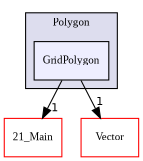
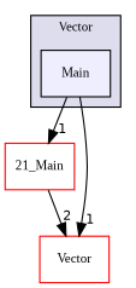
  digraph {
    compound=true
    fontname="Liberation Serif"
    node [fillcolor=white fontname="Liberation Serif" fontsize=10 shape=box style=filled color=red]
    edge [fontname="Liberation Serif" headlabel=1 labeldistance=1.5 labelfontname=Helvetica labelfontsize=10]
-   n1 [fillcolor="#eeeeff" label=GridPolygon pencolor=black color=""]
+   n1 [fillcolor="#eeeeff" label=Main pencolor=black color=""]
    n2 [label="21_Main"]
    n3 [label=Vector]
    subgraph cluster_1 {
      bgcolor="#ddddee"
      fontsize=10
-     label=Polygon
+     label=Vector
      pencolor=black
      n1
    }
    n1 -> n2
    n1 -> n3
+   n2 -> n3 [headlabel=2]
  }
